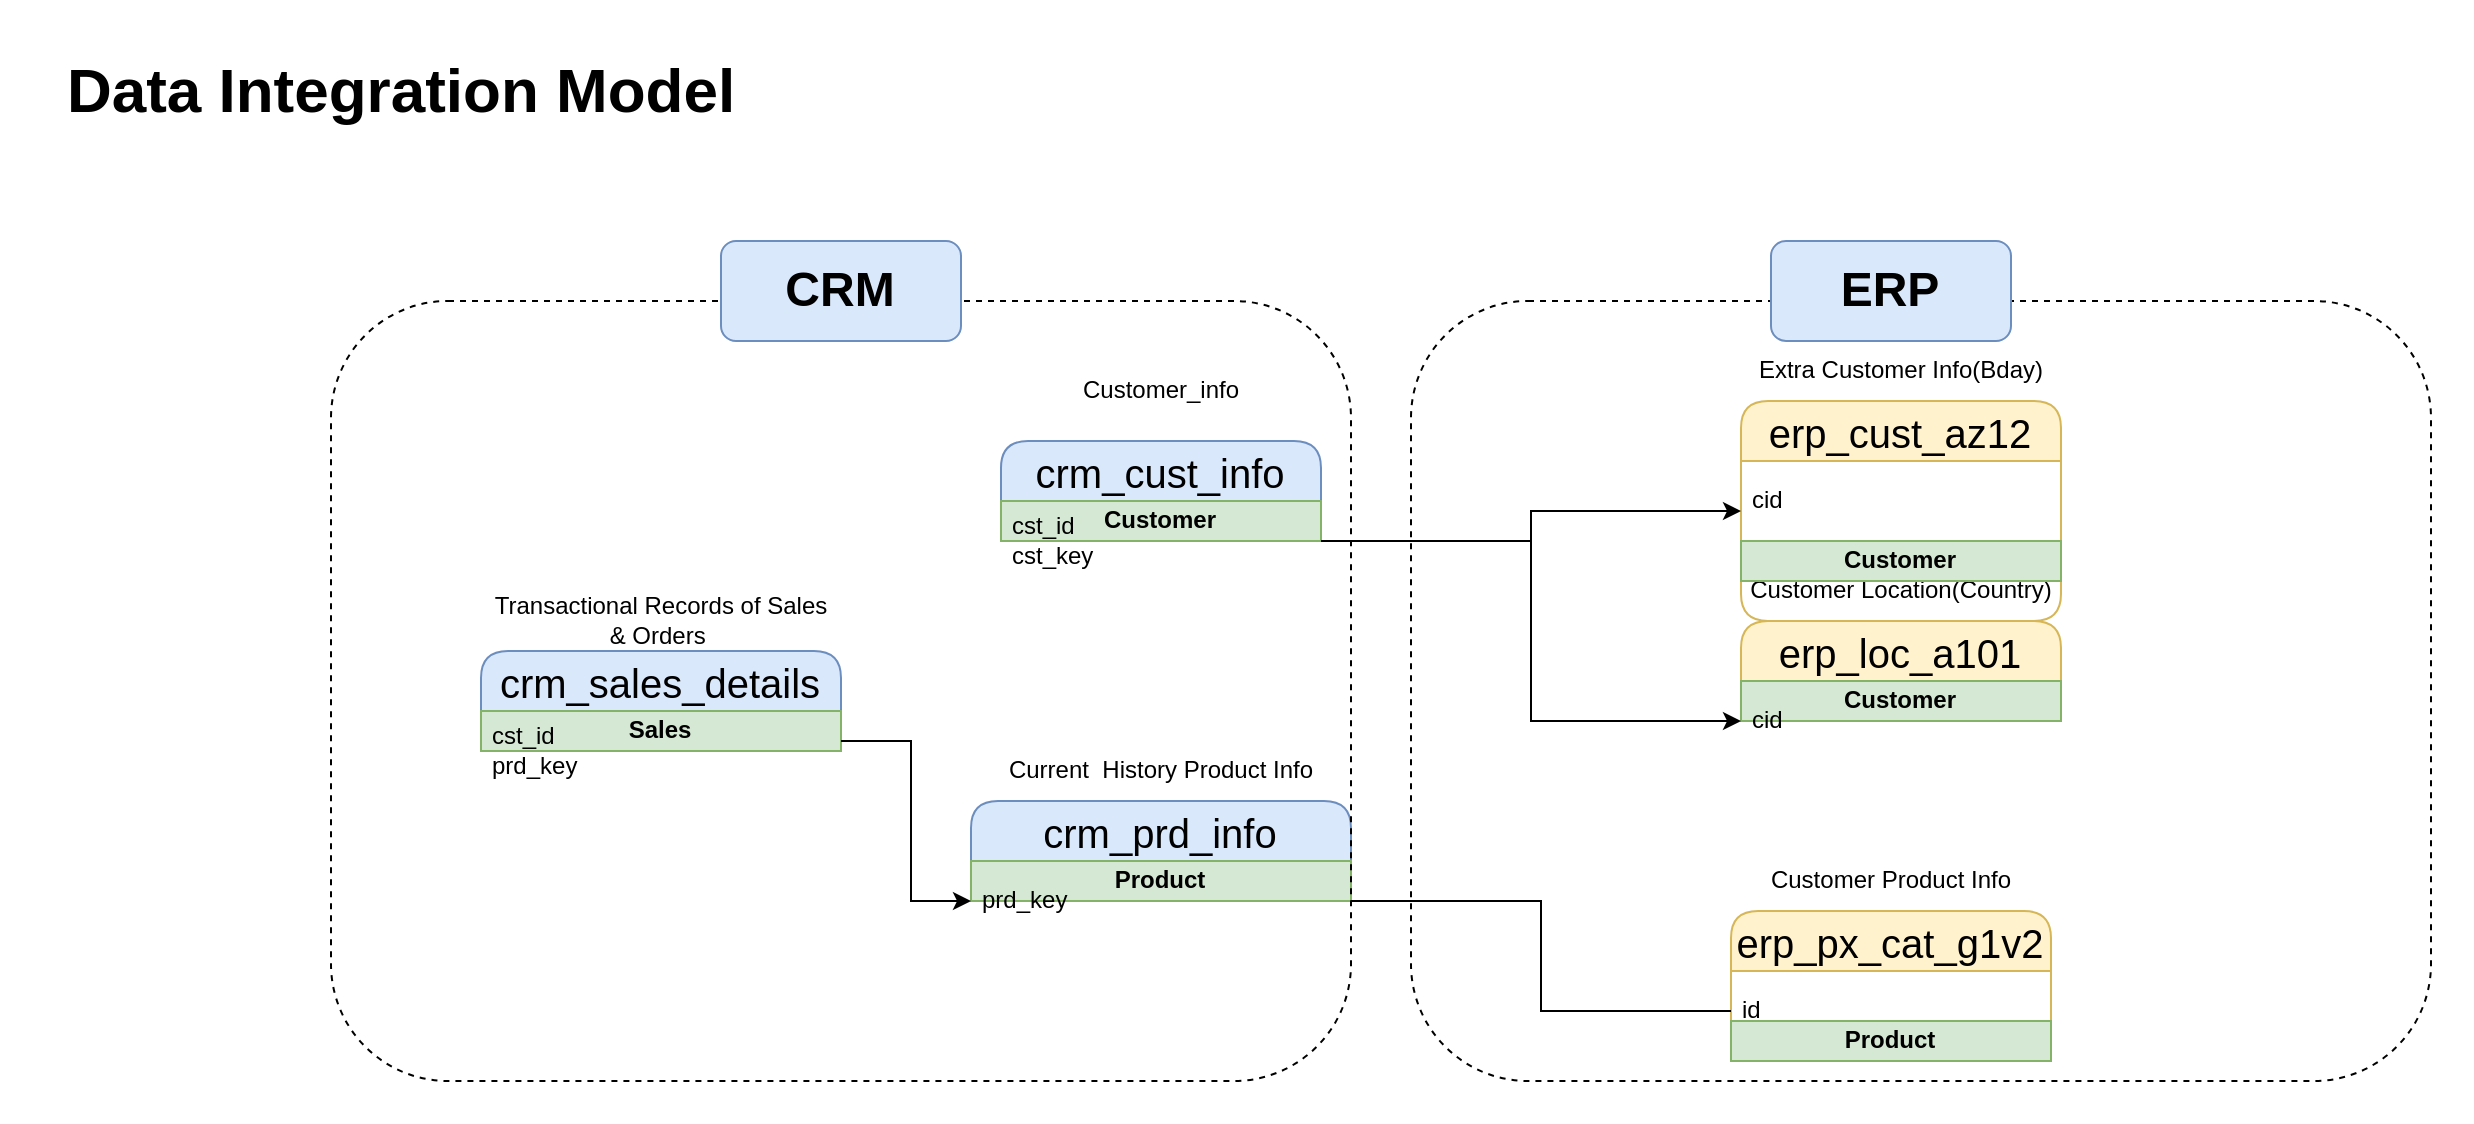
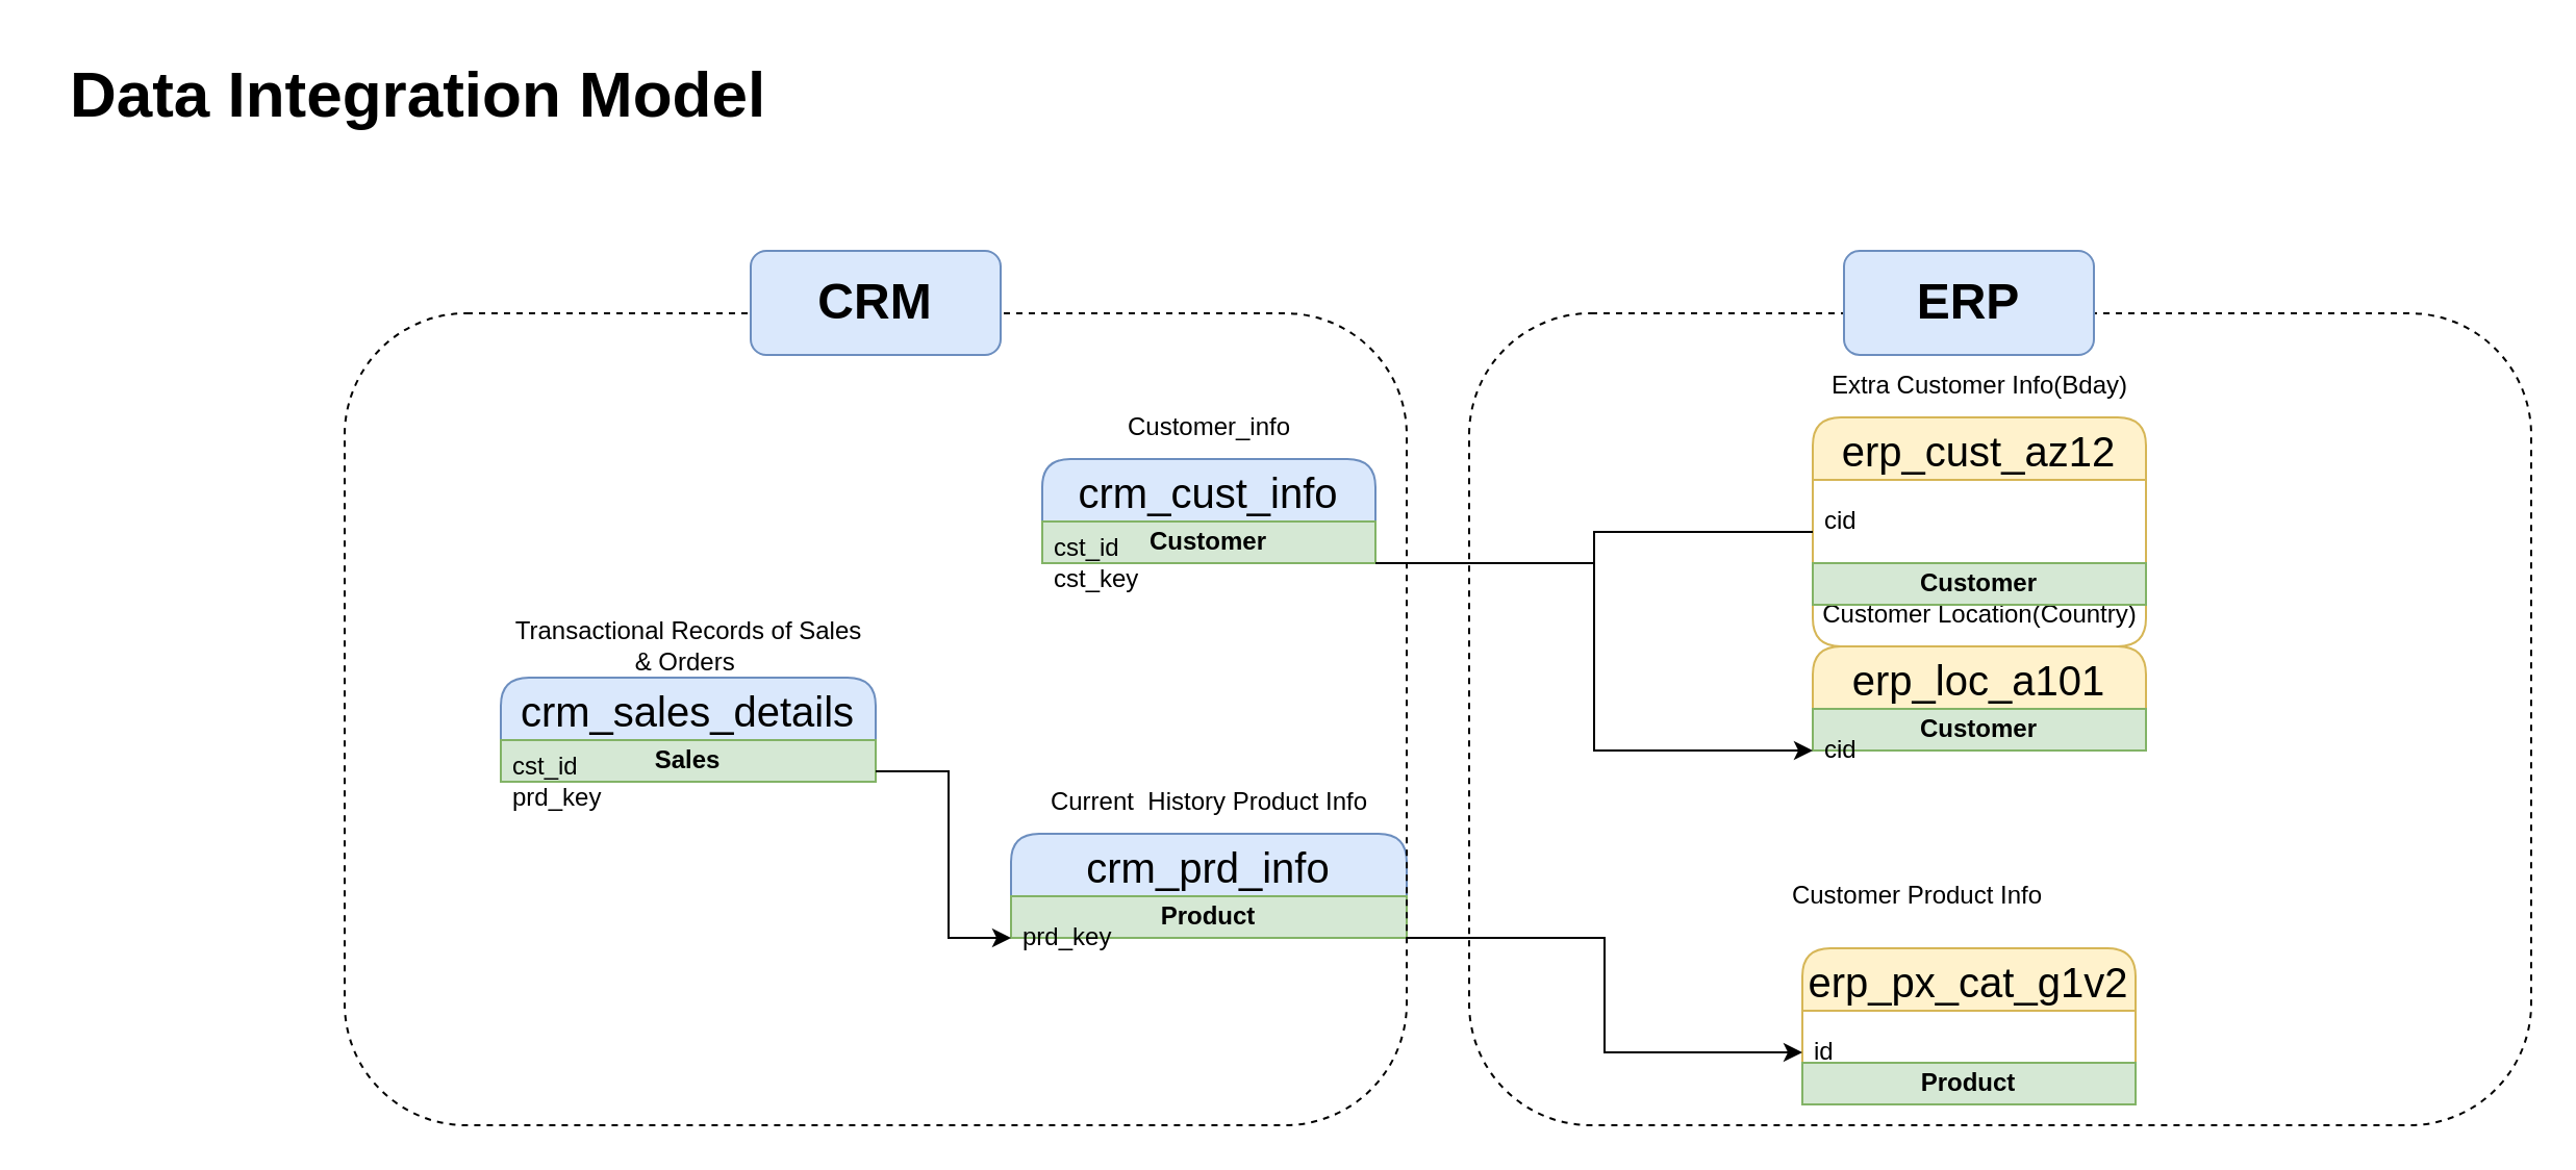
  <mxCell id="0" />
  <mxCell id="1" parent="0" />
  <mxCell id="2" value="&lt;b&gt;&lt;font style=&quot;font-size: 31px;&quot;&gt;Data Integration Model&lt;/font&gt;&lt;/b&gt;" style="text;html=1;align=center;verticalAlign=middle;resizable=0;points=[];autosize=1;strokeColor=none;fillColor=none;" parent="1" vertex="1"><mxGeometry x="20" y="20" width="360" height="50" as="geometry" /></mxCell>
  <mxCell id="3" value="" style="group" parent="1" vertex="1" connectable="0"><mxGeometry x="235" y="170" width="980" height="370" as="geometry" /></mxCell>
  <mxCell id="4" value="&lt;font style=&quot;font-size: 20px;&quot;&gt;crm_cust_info&lt;/font&gt;" style="swimlane;fontStyle=0;childLayout=stackLayout;horizontal=1;startSize=30;horizontalStack=0;resizeParent=1;resizeParentMax=0;resizeLast=0;collapsible=1;marginBottom=0;whiteSpace=wrap;html=1;rounded=1;fillColor=#dae8fc;strokeColor=#6c8ebf;fontSize=26;container=0;" parent="3" vertex="1"><mxGeometry x="265" y="50" width="160" height="50" as="geometry" /></mxCell>
  <mxCell id="5" value="&lt;b&gt;Customer&lt;/b&gt;" style="text;html=1;strokeColor=#82b366;fillColor=#d5e8d4;align=center;verticalAlign=middle;whiteSpace=wrap;overflow=hidden;" vertex="1" parent="4"><mxGeometry y="30" width="160" height="20" as="geometry" /></mxCell>
- <mxCell id="6" value="Customer_info" style="text;html=1;align=center;verticalAlign=middle;resizable=0;points=[];autosize=1;strokeColor=none;fillColor=none;container=0;" parent="3" vertex="1"><mxGeometry x="295" y="10" width="100" height="30" as="geometry" /></mxCell>
+ <mxCell id="6" value="Customer_info" style="text;html=1;align=center;verticalAlign=middle;resizable=0;points=[];autosize=1;strokeColor=none;fillColor=none;container=0;" parent="3" vertex="1"><mxGeometry x="295" y="20" width="100" height="30" as="geometry" /></mxCell>
  <mxCell id="7" value="&lt;font style=&quot;font-size: 20px;&quot;&gt;crm_prd_info&lt;/font&gt;" style="swimlane;fontStyle=0;childLayout=stackLayout;horizontal=1;startSize=30;horizontalStack=0;resizeParent=1;resizeParentMax=0;resizeLast=0;collapsible=1;marginBottom=0;whiteSpace=wrap;html=1;rounded=1;fillColor=#dae8fc;strokeColor=#6c8ebf;fontSize=26;container=0;" parent="3" vertex="1"><mxGeometry x="250" y="230" width="190" height="50" as="geometry" /></mxCell>
  <mxCell id="8" value="&lt;b&gt;Product&lt;/b&gt;" style="text;html=1;strokeColor=#82b366;fillColor=#d5e8d4;align=center;verticalAlign=middle;whiteSpace=wrap;overflow=hidden;" vertex="1" parent="7"><mxGeometry y="30" width="190" height="20" as="geometry" /></mxCell>
  <mxCell id="9" value="Current&amp;nbsp; History Product&lt;span style=&quot;background-color: transparent; color: light-dark(rgb(0, 0, 0), rgb(255, 255, 255));&quot;&gt;&amp;nbsp;Info&lt;/span&gt;" style="text;html=1;align=center;verticalAlign=middle;resizable=0;points=[];autosize=1;strokeColor=none;fillColor=none;container=0;" parent="3" vertex="1"><mxGeometry x="255" y="200" width="180" height="30" as="geometry" /></mxCell>
  <mxCell id="10" value="&lt;font style=&quot;font-size: 20px;&quot;&gt;crm_sales_details&lt;/font&gt;" style="swimlane;fontStyle=0;childLayout=stackLayout;horizontal=1;startSize=30;horizontalStack=0;resizeParent=1;resizeParentMax=0;resizeLast=0;collapsible=1;marginBottom=0;whiteSpace=wrap;html=1;rounded=1;fillColor=#dae8fc;strokeColor=#6c8ebf;fontSize=26;container=0;" parent="3" vertex="1"><mxGeometry x="5" y="155" width="180" height="50" as="geometry" /></mxCell>
  <mxCell id="11" value="&lt;b&gt;Sales&lt;/b&gt;" style="text;html=1;strokeColor=#82b366;fillColor=#d5e8d4;align=center;verticalAlign=middle;whiteSpace=wrap;overflow=hidden;" vertex="1" parent="10"><mxGeometry y="30" width="180" height="20" as="geometry" /></mxCell>
  <mxCell id="12" value="Transactional Records of Sales &lt;br&gt;&amp;amp; Orders&amp;nbsp;" style="text;html=1;align=center;verticalAlign=middle;resizable=0;points=[];autosize=1;strokeColor=none;fillColor=none;container=0;" parent="3" vertex="1"><mxGeometry y="120" width="190" height="40" as="geometry" /></mxCell>
  <mxCell id="13" style="edgeStyle=orthogonalEdgeStyle;rounded=0;orthogonalLoop=1;jettySize=auto;html=1;entryX=0;entryY=0.5;entryDx=0;entryDy=0;" parent="3" source="29" target="28" edge="1"><mxGeometry relative="1" as="geometry"><mxPoint x="230" y="280" as="targetPoint" /><Array as="points"><mxPoint x="220" y="200" /><mxPoint x="220" y="280" /></Array></mxGeometry></mxCell>
  <mxCell id="14" value="&lt;font style=&quot;font-size: 20px;&quot;&gt;erp_cust_az12&lt;/font&gt;" style="swimlane;fontStyle=0;childLayout=stackLayout;horizontal=1;startSize=30;horizontalStack=0;resizeParent=1;resizeParentMax=0;resizeLast=0;collapsible=1;marginBottom=0;whiteSpace=wrap;html=1;rounded=1;fillColor=#fff2cc;strokeColor=#d6b656;fontSize=26;container=0;" parent="3" vertex="1"><mxGeometry x="635" y="30" width="160" height="110" as="geometry" /></mxCell>
  <mxCell id="15" value="Extra Customer Info(Bday)" style="text;html=1;align=center;verticalAlign=middle;resizable=0;points=[];autosize=1;strokeColor=none;fillColor=none;container=0;" parent="3" vertex="1"><mxGeometry x="630" width="170" height="30" as="geometry" /></mxCell>
  <mxCell id="16" value="&lt;font style=&quot;font-size: 20px;&quot;&gt;erp_loc_a101&lt;/font&gt;" style="swimlane;fontStyle=0;childLayout=stackLayout;horizontal=1;startSize=30;horizontalStack=0;resizeParent=1;resizeParentMax=0;resizeLast=0;collapsible=1;marginBottom=0;whiteSpace=wrap;html=1;rounded=1;fillColor=#fff2cc;strokeColor=#d6b656;fontSize=26;container=0;" parent="3" vertex="1"><mxGeometry x="635" y="140" width="160" height="50" as="geometry" /></mxCell>
  <mxCell id="17" value="&lt;b&gt;Customer&lt;/b&gt;" style="text;html=1;strokeColor=#82b366;fillColor=#d5e8d4;align=center;verticalAlign=middle;whiteSpace=wrap;overflow=hidden;container=0;" vertex="1" parent="16"><mxGeometry y="30" width="160" height="20" as="geometry" /></mxCell>
  <mxCell id="18" value="Customer Location(Country)" style="text;html=1;align=center;verticalAlign=middle;resizable=0;points=[];autosize=1;strokeColor=none;fillColor=none;container=0;" parent="3" vertex="1"><mxGeometry x="630" y="110" width="170" height="30" as="geometry" /></mxCell>
  <mxCell id="19" style="edgeStyle=orthogonalEdgeStyle;rounded=0;orthogonalLoop=1;jettySize=auto;html=1;entryX=0;entryY=0.5;entryDx=0;entryDy=0;" parent="3" source="27" target="33" edge="1"><mxGeometry relative="1" as="geometry" /></mxCell>
  <mxCell id="20" value="&lt;font style=&quot;font-size: 20px;&quot;&gt;erp_px_cat_g1v2&lt;/font&gt;" style="swimlane;fontStyle=0;childLayout=stackLayout;horizontal=1;startSize=30;horizontalStack=0;resizeParent=1;resizeParentMax=0;resizeLast=0;collapsible=1;marginBottom=0;whiteSpace=wrap;html=1;rounded=1;fillColor=#fff2cc;strokeColor=#d6b656;fontSize=26;container=0;" parent="3" vertex="1"><mxGeometry x="630" y="285" width="160" height="70" as="geometry" /></mxCell>
- <mxCell id="21" style="edgeStyle=orthogonalEdgeStyle;rounded=0;orthogonalLoop=1;jettySize=auto;html=1;entryX=0;entryY=0.5;entryDx=0;entryDy=0;endArrow=none;" parent="3" source="28" target="34" edge="1"><mxGeometry relative="1" as="geometry" /></mxCell>
- <mxCell id="22" value="Customer Product Info" style="text;html=1;align=center;verticalAlign=middle;resizable=0;points=[];autosize=1;strokeColor=none;fillColor=none;container=0;" parent="3" vertex="1"><mxGeometry x="640" y="255" width="140" height="30" as="geometry" /></mxCell>
- <mxCell id="23" style="edgeStyle=orthogonalEdgeStyle;rounded=0;orthogonalLoop=1;jettySize=auto;html=1;entryX=0;entryY=0.5;entryDx=0;entryDy=0;" parent="3" source="27" target="14" edge="1"><mxGeometry relative="1" as="geometry" /></mxCell>
+ <mxCell id="21" style="edgeStyle=orthogonalEdgeStyle;rounded=0;orthogonalLoop=1;jettySize=auto;html=1;entryX=0;entryY=0.5;entryDx=0;entryDy=0;" parent="3" source="28" target="34" edge="1"><mxGeometry relative="1" as="geometry" /></mxCell>
+ <mxCell id="22" value="Customer Product Info" style="text;html=1;align=center;verticalAlign=middle;resizable=0;points=[];autosize=1;strokeColor=none;fillColor=none;container=0;" parent="3" vertex="1"><mxGeometry x="615" y="245" width="140" height="30" as="geometry" /></mxCell>
+ <mxCell id="23" style="edgeStyle=orthogonalEdgeStyle;rounded=0;orthogonalLoop=1;jettySize=auto;html=1;entryX=0;entryY=0.5;entryDx=0;entryDy=0;endArrow=none;" parent="3" source="27" target="14" edge="1"><mxGeometry relative="1" as="geometry" /></mxCell>
  <mxCell id="24" value="" style="rounded=1;whiteSpace=wrap;html=1;dashed=1;fillColor=none;container=0;" parent="3" vertex="1"><mxGeometry x="470" y="-20" width="510" height="390" as="geometry" /></mxCell>
  <mxCell id="25" value="" style="rounded=1;whiteSpace=wrap;html=1;dashed=1;fillColor=none;container=0;" parent="3" vertex="1"><mxGeometry x="-70" y="-20" width="510" height="390" as="geometry" /></mxCell>
  <mxCell id="26" value="&lt;font style=&quot;font-size: 24px;&quot;&gt;&lt;b&gt;CRM&lt;/b&gt;&lt;/font&gt;" style="rounded=1;whiteSpace=wrap;html=1;fillColor=#dae8fc;strokeColor=#6c8ebf;container=0;" parent="3" vertex="1"><mxGeometry x="125" y="-50" width="120" height="50" as="geometry" /></mxCell>
  <mxCell id="27" value="cst_id&lt;div&gt;cst_key&lt;/div&gt;" style="text;strokeColor=none;fillColor=none;align=left;verticalAlign=middle;spacingLeft=4;spacingRight=4;overflow=hidden;points=[[0,0.5],[1,0.5]];portConstraint=eastwest;rotatable=0;whiteSpace=wrap;html=1;container=0;" parent="3" vertex="1"><mxGeometry x="265" y="80" width="160" height="40" as="geometry" /></mxCell>
  <mxCell id="28" value="prd_key" style="text;strokeColor=none;fillColor=none;align=left;verticalAlign=middle;spacingLeft=4;spacingRight=4;overflow=hidden;points=[[0,0.5],[1,0.5]];portConstraint=eastwest;rotatable=0;whiteSpace=wrap;html=1;container=0;" parent="3" vertex="1"><mxGeometry x="250" y="260" width="190" height="40" as="geometry" /></mxCell>
  <mxCell id="29" value="cst_id&lt;div&gt;prd_key&lt;/div&gt;" style="text;strokeColor=none;fillColor=none;align=left;verticalAlign=middle;spacingLeft=4;spacingRight=4;overflow=hidden;points=[[0,0.5],[1,0.5]];portConstraint=eastwest;rotatable=0;whiteSpace=wrap;html=1;container=0;" parent="3" vertex="1"><mxGeometry x="5" y="185" width="180" height="40" as="geometry" /></mxCell>
  <mxCell id="30" value="&lt;b&gt;Product&lt;/b&gt;" style="text;html=1;strokeColor=#82b366;fillColor=#d5e8d4;align=center;verticalAlign=middle;whiteSpace=wrap;overflow=hidden;container=0;" vertex="1" parent="3"><mxGeometry x="630" y="340" width="160" height="20" as="geometry" /></mxCell>
  <mxCell id="31" value="cid" style="text;strokeColor=none;fillColor=none;align=left;verticalAlign=middle;spacingLeft=4;spacingRight=4;overflow=hidden;points=[[0,0.5],[1,0.5]];portConstraint=eastwest;rotatable=0;whiteSpace=wrap;html=1;container=0;" parent="3" vertex="1"><mxGeometry x="635" y="60" width="160" height="40" as="geometry" /></mxCell>
  <mxCell id="32" value="&lt;b&gt;Customer&lt;/b&gt;" style="text;html=1;strokeColor=#82b366;fillColor=#d5e8d4;align=center;verticalAlign=middle;whiteSpace=wrap;overflow=hidden;container=0;" vertex="1" parent="3"><mxGeometry x="635" y="100" width="160" height="20" as="geometry" /></mxCell>
  <mxCell id="33" value="cid" style="text;strokeColor=none;fillColor=none;align=left;verticalAlign=middle;spacingLeft=4;spacingRight=4;overflow=hidden;points=[[0,0.5],[1,0.5]];portConstraint=eastwest;rotatable=0;whiteSpace=wrap;html=1;container=0;" parent="3" vertex="1"><mxGeometry x="635" y="170" width="160" height="40" as="geometry" /></mxCell>
  <mxCell id="34" value="id" style="text;strokeColor=none;fillColor=none;align=left;verticalAlign=middle;spacingLeft=4;spacingRight=4;overflow=hidden;points=[[0,0.5],[1,0.5]];portConstraint=eastwest;rotatable=0;whiteSpace=wrap;html=1;container=0;" parent="3" vertex="1"><mxGeometry x="630" y="315" width="160" height="40" as="geometry" /></mxCell>
  <mxCell id="35" value="&lt;font style=&quot;font-size: 24px;&quot;&gt;&lt;b&gt;ERP&lt;/b&gt;&lt;/font&gt;" style="rounded=1;whiteSpace=wrap;html=1;fillColor=#dae8fc;strokeColor=#6c8ebf;container=0;" parent="1" vertex="1"><mxGeometry x="885" y="120" width="120" height="50" as="geometry" /></mxCell>
